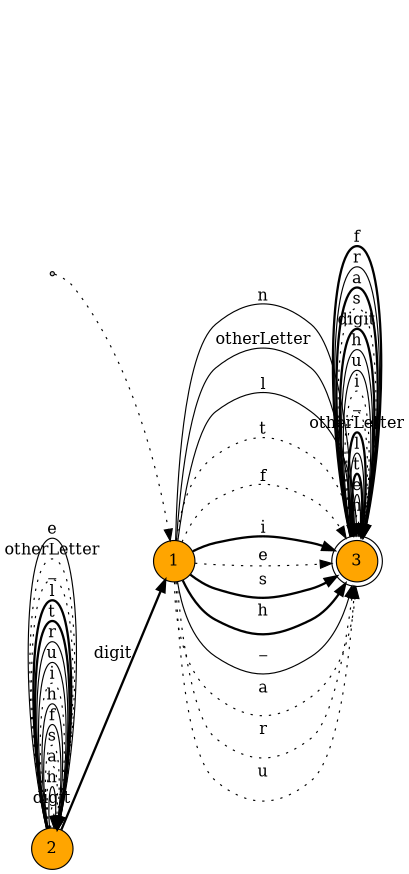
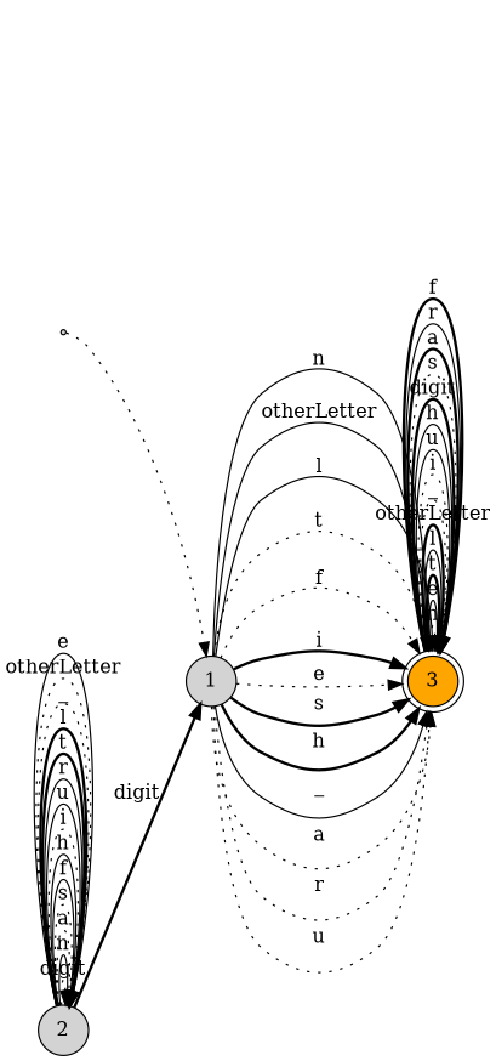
  digraph {
    rankdir=LR
    node [fillcolor=lightgrey shape=circle style=filled]
    edge [style=dotted]
    DUMMY [shape=point]
-   1 [fillcolor=orange]
+   1
    3 [fillcolor=orange shape=doublecircle]
-   2 [fillcolor=orange]
+   2
    DUMMY -> 1
    1 -> 3 [label=n style=solid]
    1 -> 3 [label=otherLetter style=solid]
    1 -> 3 [label=l style=solid]
    1 -> 3 [label=t]
    1 -> 3 [label=f]
    1 -> 3 [label=i style=bold]
    1 -> 3 [label=e]
    1 -> 3 [label=s style=bold]
    1 -> 3 [label=h style=bold]
    1 -> 3 [label=_ style=solid]
    1 -> 3 [label=a]
    1 -> 3 [label=r]
    1 -> 3 [label=u]
    3 -> 3 [label=n]
    3 -> 3 [label=e style=solid]
    3 -> 3 [label=t style=bold]
    3 -> 3 [label=l style=solid]
    3 -> 3 [label=otherLetter style=bold]
    3 -> 3 [label=_]
    3 -> 3 [label=i]
    3 -> 3 [label=u style=solid]
    3 -> 3 [label=h style=solid]
    3 -> 3 [label=digit style=bold]
    3 -> 3 [label=s]
    3 -> 3 [label=a style=bold]
    3 -> 3 [label=r style=solid]
    3 -> 3 [label=f style=bold]
    2 -> 1 [label=digit style=bold]
    2 -> 2 [label=digit]
    2 -> 2 [label=n style=solid]
    2 -> 2 [label=a]
    2 -> 2 [label=s]
    2 -> 2 [label=f style=solid]
    2 -> 2 [label=h style=solid]
    2 -> 2 [label=i]
    2 -> 2 [label=u style=solid]
    2 -> 2 [label=r style=solid]
    2 -> 2 [label=t style=bold]
    2 -> 2 [label=l style=bold]
    2 -> 2 [label=_]
    2 -> 2 [label=otherLetter]
    2 -> 2 [label=e style=solid]
  }
